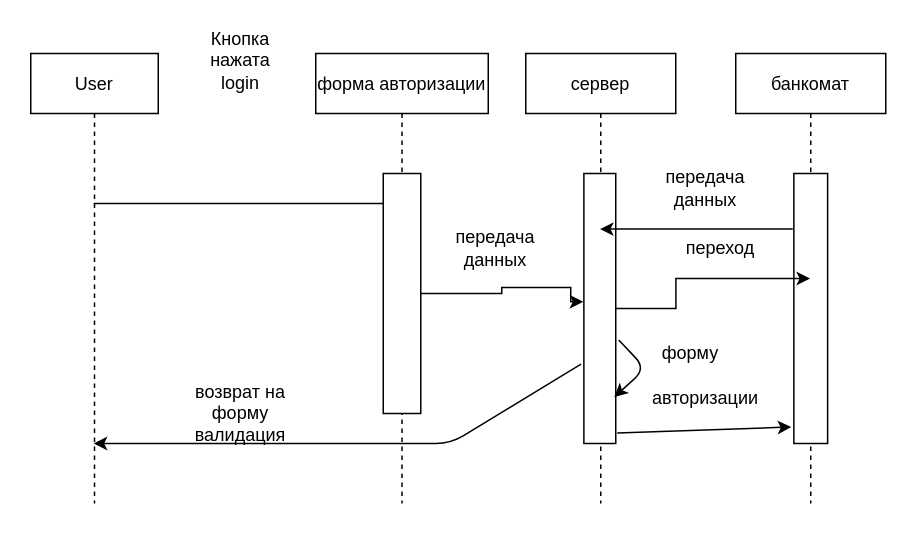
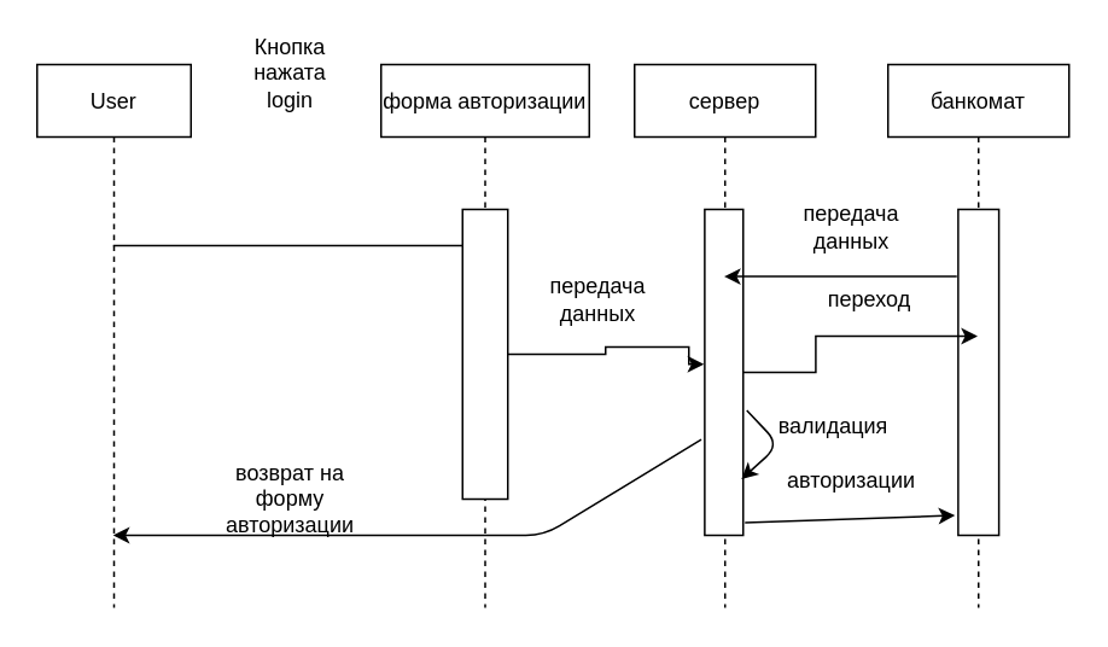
  <mxCell id="0" />
  <mxCell id="1" parent="0" />
  <mxCell id="2" value="" style="edgeStyle=orthogonalEdgeStyle;rounded=0;orthogonalLoop=1;jettySize=auto;html=1;" edge="1" parent="1" source="3" target="4"><mxGeometry relative="1" as="geometry"><Array as="points"><mxPoint x="170" y="135" /><mxPoint x="170" y="135" /></Array></mxGeometry></mxCell>
  <mxCell id="3" value="User" style="shape=umlLifeline;perimeter=lifelinePerimeter;container=1;collapsible=0;recursiveResize=0;rounded=0;shadow=0;strokeWidth=1;" vertex="1" parent="1"><mxGeometry x="20" y="35" width="85" height="300" as="geometry" /></mxCell>
  <mxCell id="4" value="форма авторизации" style="shape=umlLifeline;perimeter=lifelinePerimeter;container=1;collapsible=0;recursiveResize=0;rounded=0;shadow=0;strokeWidth=1;" vertex="1" parent="1"><mxGeometry x="210" y="35" width="115" height="300" as="geometry" /></mxCell>
  <mxCell id="5" value="" style="points=[];perimeter=orthogonalPerimeter;rounded=0;shadow=0;strokeWidth=1;" vertex="1" parent="4"><mxGeometry x="45" y="80" width="25" height="160" as="geometry" /></mxCell>
  <mxCell id="6" value="&lt;div&gt;Кнопка нажата&lt;/div&gt;&lt;div&gt;login&lt;br&gt;&lt;/div&gt;" style="text;html=1;strokeColor=none;fillColor=none;align=center;verticalAlign=middle;whiteSpace=wrap;rounded=0;" vertex="1" parent="1"><mxGeometry x="130" y="20" width="60" height="40" as="geometry" /></mxCell>
  <mxCell id="7" style="edgeStyle=orthogonalEdgeStyle;rounded=0;orthogonalLoop=1;jettySize=auto;html=1;entryX=-0.02;entryY=0.475;entryDx=0;entryDy=0;entryPerimeter=0;" edge="1" parent="1" source="5" target="9"><mxGeometry relative="1" as="geometry"><mxPoint x="380" y="195" as="targetPoint" /><Array as="points"><mxPoint x="334" y="195" /><mxPoint x="334" y="191" /><mxPoint x="380" y="191" /><mxPoint x="380" y="201" /></Array></mxGeometry></mxCell>
  <mxCell id="8" value="сервер" style="shape=umlLifeline;perimeter=lifelinePerimeter;container=1;collapsible=0;recursiveResize=0;rounded=0;shadow=0;strokeWidth=1;" vertex="1" parent="1"><mxGeometry x="350" y="35" width="100" height="300" as="geometry" /></mxCell>
  <mxCell id="9" value="" style="points=[];perimeter=orthogonalPerimeter;rounded=0;shadow=0;strokeWidth=1;" vertex="1" parent="8"><mxGeometry x="38.75" y="80" width="21.25" height="180" as="geometry" /></mxCell>
  <mxCell id="10" value="" style="endArrow=classic;html=1;exitX=1.094;exitY=0.617;exitDx=0;exitDy=0;exitPerimeter=0;entryX=0.953;entryY=0.828;entryDx=0;entryDy=0;entryPerimeter=0;" edge="1" parent="8" source="9" target="9"><mxGeometry width="50" height="50" relative="1" as="geometry"><mxPoint x="-100" y="120" as="sourcePoint" /><mxPoint x="-50" y="70" as="targetPoint" /><Array as="points"><mxPoint x="80" y="210" /></Array></mxGeometry></mxCell>
  <mxCell id="11" value="" style="endArrow=classic;html=1;exitX=-0.089;exitY=0.706;exitDx=0;exitDy=0;exitPerimeter=0;" edge="1" parent="1" source="9" target="3"><mxGeometry width="50" height="50" relative="1" as="geometry"><mxPoint x="-10" y="155" as="sourcePoint" /><mxPoint x="40" y="105" as="targetPoint" /><Array as="points"><mxPoint x="300" y="295" /></Array></mxGeometry></mxCell>
- <mxCell id="12" value="возврат на форму валидация" style="text;html=1;strokeColor=none;fillColor=none;align=center;verticalAlign=middle;whiteSpace=wrap;rounded=0;" vertex="1" parent="1"><mxGeometry x="130" y="255" width="60" height="40" as="geometry" /></mxCell>
+ <mxCell id="12" value="возврат на форму авторизации" style="text;html=1;strokeColor=none;fillColor=none;align=center;verticalAlign=middle;whiteSpace=wrap;rounded=0;" vertex="1" parent="1"><mxGeometry x="130" y="255" width="60" height="40" as="geometry" /></mxCell>
  <mxCell id="13" value="передача данных" style="text;html=1;strokeColor=none;fillColor=none;align=center;verticalAlign=middle;whiteSpace=wrap;rounded=0;" vertex="1" parent="1"><mxGeometry x="300" y="145" width="60" height="40" as="geometry" /></mxCell>
  <mxCell id="14" value="банкомат" style="shape=umlLifeline;perimeter=lifelinePerimeter;container=1;collapsible=0;recursiveResize=0;rounded=0;shadow=0;strokeWidth=1;" vertex="1" parent="1"><mxGeometry x="490" y="35" width="100" height="300" as="geometry" /></mxCell>
  <mxCell id="15" value="" style="points=[];perimeter=orthogonalPerimeter;rounded=0;shadow=0;strokeWidth=1;" vertex="1" parent="14"><mxGeometry x="38.75" y="80" width="22.5" height="180" as="geometry" /></mxCell>
  <mxCell id="16" style="edgeStyle=orthogonalEdgeStyle;rounded=0;orthogonalLoop=1;jettySize=auto;html=1;" edge="1" parent="1" source="9" target="14"><mxGeometry relative="1" as="geometry" /></mxCell>
  <mxCell id="17" value="&lt;div&gt;переход&lt;/div&gt;" style="text;html=1;strokeColor=none;fillColor=none;align=center;verticalAlign=middle;whiteSpace=wrap;rounded=0;" vertex="1" parent="1"><mxGeometry x="450" y="145" width="60" height="40" as="geometry" /></mxCell>
- <mxCell id="18" value="форму" style="text;html=1;strokeColor=none;fillColor=none;align=center;verticalAlign=middle;whiteSpace=wrap;rounded=0;" vertex="1" parent="1"><mxGeometry x="430" y="215" width="60" height="40" as="geometry" /></mxCell>
+ <mxCell id="18" value="валидация" style="text;html=1;strokeColor=none;fillColor=none;align=center;verticalAlign=middle;whiteSpace=wrap;rounded=0;" vertex="1" parent="1"><mxGeometry x="430" y="215" width="60" height="40" as="geometry" /></mxCell>
  <mxCell id="19" value="" style="endArrow=classic;html=1;exitX=-0.033;exitY=0.206;exitDx=0;exitDy=0;exitPerimeter=0;" edge="1" parent="1" source="15" target="8"><mxGeometry width="50" height="50" relative="1" as="geometry"><mxPoint x="250" y="155" as="sourcePoint" /><mxPoint x="300" y="105" as="targetPoint" /></mxGeometry></mxCell>
  <mxCell id="20" value="передача данных" style="text;html=1;strokeColor=none;fillColor=none;align=center;verticalAlign=middle;whiteSpace=wrap;rounded=0;" vertex="1" parent="1"><mxGeometry x="440" y="105" width="60" height="40" as="geometry" /></mxCell>
  <mxCell id="21" value="" style="endArrow=classic;html=1;exitX=1.047;exitY=0.961;exitDx=0;exitDy=0;exitPerimeter=0;entryX=-0.078;entryY=0.939;entryDx=0;entryDy=0;entryPerimeter=0;" edge="1" parent="1" source="9" target="15"><mxGeometry width="50" height="50" relative="1" as="geometry"><mxPoint x="250" y="155" as="sourcePoint" /><mxPoint x="300" y="105" as="targetPoint" /></mxGeometry></mxCell>
  <mxCell id="22" value="&lt;div&gt;авторизации&lt;/div&gt;" style="text;html=1;strokeColor=none;fillColor=none;align=center;verticalAlign=middle;whiteSpace=wrap;rounded=0;" vertex="1" parent="1"><mxGeometry x="440" y="245" width="60" height="40" as="geometry" /></mxCell>
